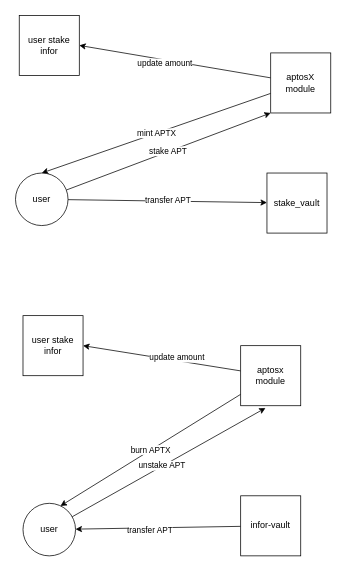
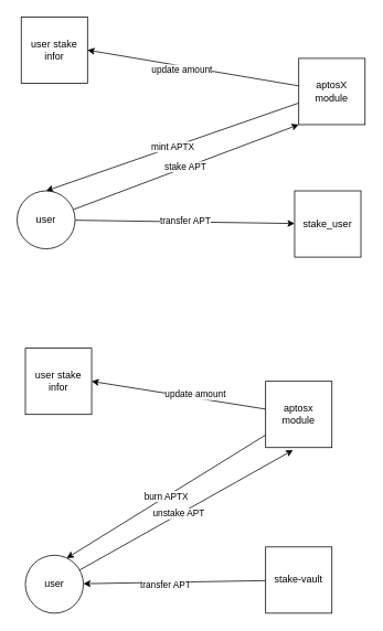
  <mxCell id="0" />
  <mxCell id="1" parent="0" />
  <mxCell id="2" style="edgeStyle=none;html=1;entryX=1;entryY=0.5;entryDx=0;entryDy=0;" edge="1" parent="1" source="5" target="10"><mxGeometry relative="1" as="geometry" /></mxCell>
  <mxCell id="3" value="update amount" style="edgeLabel;html=1;align=center;verticalAlign=middle;resizable=0;points=[];" vertex="1" connectable="0" parent="2"><mxGeometry x="0.11" y="4" relative="1" as="geometry"><mxPoint x="1" as="offset" /></mxGeometry></mxCell>
  <mxCell id="4" value="mint APTX" style="edgeStyle=none;html=1;entryX=0.5;entryY=0;entryDx=0;entryDy=0;" edge="1" parent="1" source="5" target="9"><mxGeometry relative="1" as="geometry"><mxPoint x="110" y="220" as="targetPoint" /></mxGeometry></mxCell>
  <mxCell id="5" value="aptosX module" style="whiteSpace=wrap;html=1;aspect=fixed;" vertex="1" parent="1"><mxGeometry x="360" y="70" width="80" height="80" as="geometry" /></mxCell>
- <mxCell id="6" value="stake_vault" style="whiteSpace=wrap;html=1;aspect=fixed;" vertex="1" parent="1"><mxGeometry x="355" y="230" width="80" height="80" as="geometry" /></mxCell>
+ <mxCell id="6" value="stake_user" style="whiteSpace=wrap;html=1;aspect=fixed;" vertex="1" parent="1"><mxGeometry x="355" y="230" width="80" height="80" as="geometry" /></mxCell>
  <mxCell id="7" value="stake APT" style="edgeStyle=none;html=1;entryX=0;entryY=1;entryDx=0;entryDy=0;" edge="1" parent="1" source="9" target="5"><mxGeometry relative="1" as="geometry"><mxPoint x="320" y="110" as="targetPoint" /></mxGeometry></mxCell>
  <mxCell id="8" value="transfer APT" style="edgeStyle=none;html=1;" edge="1" parent="1" source="9" target="6"><mxGeometry relative="1" as="geometry" /></mxCell>
  <mxCell id="9" value="user" style="ellipse;whiteSpace=wrap;html=1;aspect=fixed;" vertex="1" parent="1"><mxGeometry x="20" y="230" width="70" height="70" as="geometry" /></mxCell>
  <mxCell id="10" value="user stake infor" style="whiteSpace=wrap;html=1;aspect=fixed;" vertex="1" parent="1"><mxGeometry x="25" y="20" width="80" height="80" as="geometry" /></mxCell>
  <mxCell id="11" style="edgeStyle=none;html=1;entryX=0.413;entryY=1.038;entryDx=0;entryDy=0;entryPerimeter=0;" edge="1" parent="1" source="13" target="17"><mxGeometry relative="1" as="geometry" /></mxCell>
  <mxCell id="12" value="unstake APT" style="edgeLabel;html=1;align=center;verticalAlign=middle;resizable=0;points=[];" vertex="1" connectable="0" parent="11"><mxGeometry x="-0.071" y="1" relative="1" as="geometry"><mxPoint as="offset" /></mxGeometry></mxCell>
  <mxCell id="13" value="user" style="ellipse;whiteSpace=wrap;html=1;aspect=fixed;" vertex="1" parent="1"><mxGeometry x="30" y="670" width="70" height="70" as="geometry" /></mxCell>
  <mxCell id="14" style="edgeStyle=none;html=1;entryX=1;entryY=0.5;entryDx=0;entryDy=0;" edge="1" parent="1" source="17" target="21"><mxGeometry relative="1" as="geometry" /></mxCell>
  <mxCell id="15" value="update amount" style="edgeLabel;html=1;align=center;verticalAlign=middle;resizable=0;points=[];" vertex="1" connectable="0" parent="14"><mxGeometry x="-0.184" y="-4" relative="1" as="geometry"><mxPoint as="offset" /></mxGeometry></mxCell>
  <mxCell id="16" value="burn APTX" style="edgeStyle=none;html=1;entryX=0.713;entryY=0.05;entryDx=0;entryDy=0;entryPerimeter=0;" edge="1" parent="1" source="17" target="13"><mxGeometry relative="1" as="geometry" /></mxCell>
  <mxCell id="17" value="aptosx module" style="whiteSpace=wrap;html=1;aspect=fixed;" vertex="1" parent="1"><mxGeometry x="320" y="460" width="80" height="80" as="geometry" /></mxCell>
  <mxCell id="18" style="edgeStyle=none;html=1;" edge="1" parent="1" source="20" target="13"><mxGeometry relative="1" as="geometry" /></mxCell>
  <mxCell id="19" value="transfer APT" style="edgeLabel;html=1;align=center;verticalAlign=middle;resizable=0;points=[];" vertex="1" connectable="0" parent="18"><mxGeometry x="0.107" y="3" relative="1" as="geometry"><mxPoint as="offset" /></mxGeometry></mxCell>
- <mxCell id="20" value="infor-vault" style="whiteSpace=wrap;html=1;aspect=fixed;" vertex="1" parent="1"><mxGeometry x="320" y="660" width="80" height="80" as="geometry" /></mxCell>
+ <mxCell id="20" value="stake-vault" style="whiteSpace=wrap;html=1;aspect=fixed;" vertex="1" parent="1"><mxGeometry x="320" y="660" width="80" height="80" as="geometry" /></mxCell>
  <mxCell id="21" value="&lt;span&gt;user stake infor&lt;/span&gt;" style="whiteSpace=wrap;html=1;aspect=fixed;" vertex="1" parent="1"><mxGeometry x="30" y="420" width="80" height="80" as="geometry" /></mxCell>
